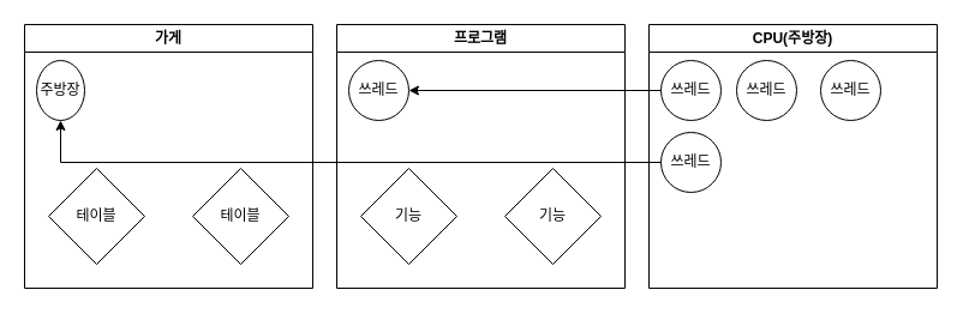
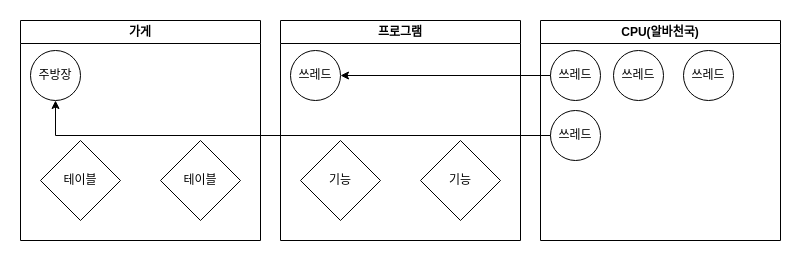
  <mxCell id="0" />
  <mxCell id="1" parent="0" />
  <mxCell id="2" value="가게" style="swimlane;whiteSpace=wrap;html=1;" vertex="1" parent="1"><mxGeometry x="20" y="20" width="240" height="220" as="geometry" /></mxCell>
- <mxCell id="3" value="주방장" style="ellipse;whiteSpace=wrap;html=1;aspect=fixed;" vertex="1" parent="2"><mxGeometry x="10" y="30" width="40" height="50" as="geometry" /></mxCell>
+ <mxCell id="3" value="주방장" style="ellipse;whiteSpace=wrap;html=1;aspect=fixed;" vertex="1" parent="2"><mxGeometry x="10" y="30" width="50" height="50" as="geometry" /></mxCell>
  <mxCell id="4" value="테이블" style="rhombus;whiteSpace=wrap;html=1;" vertex="1" parent="2"><mxGeometry x="20" y="120" width="80" height="80" as="geometry" /></mxCell>
  <mxCell id="5" value="테이블" style="rhombus;whiteSpace=wrap;html=1;" vertex="1" parent="2"><mxGeometry x="140" y="120" width="80" height="80" as="geometry" /></mxCell>
  <mxCell id="6" value="프로그램" style="swimlane;whiteSpace=wrap;html=1;" vertex="1" parent="1"><mxGeometry x="280" y="20" width="240" height="220" as="geometry" /></mxCell>
  <mxCell id="7" value="쓰레드" style="ellipse;whiteSpace=wrap;html=1;aspect=fixed;" vertex="1" parent="6"><mxGeometry x="10" y="30" width="50" height="50" as="geometry" /></mxCell>
  <mxCell id="8" value="기능" style="rhombus;whiteSpace=wrap;html=1;" vertex="1" parent="6"><mxGeometry x="20" y="120" width="80" height="80" as="geometry" /></mxCell>
  <mxCell id="9" value="기능" style="rhombus;whiteSpace=wrap;html=1;" vertex="1" parent="6"><mxGeometry x="140" y="120" width="80" height="80" as="geometry" /></mxCell>
- <mxCell id="10" value="CPU(주방장)" style="swimlane;whiteSpace=wrap;html=1;" vertex="1" parent="1"><mxGeometry x="540" y="20" width="240" height="220" as="geometry" /></mxCell>
+ <mxCell id="10" value="CPU(알바천국)" style="swimlane;whiteSpace=wrap;html=1;" vertex="1" parent="1"><mxGeometry x="540" y="20" width="240" height="220" as="geometry" /></mxCell>
  <mxCell id="11" value="쓰레드" style="ellipse;whiteSpace=wrap;html=1;aspect=fixed;" vertex="1" parent="10"><mxGeometry x="10" y="30" width="50" height="50" as="geometry" /></mxCell>
  <mxCell id="12" value="쓰레드" style="ellipse;whiteSpace=wrap;html=1;aspect=fixed;" vertex="1" parent="10"><mxGeometry x="73" y="30" width="50" height="50" as="geometry" /></mxCell>
  <mxCell id="13" value="쓰레드" style="ellipse;whiteSpace=wrap;html=1;aspect=fixed;" vertex="1" parent="10"><mxGeometry x="143" y="30" width="50" height="50" as="geometry" /></mxCell>
  <mxCell id="14" value="쓰레드" style="ellipse;whiteSpace=wrap;html=1;aspect=fixed;" vertex="1" parent="10"><mxGeometry x="10" y="90" width="50" height="50" as="geometry" /></mxCell>
  <mxCell id="15" style="edgeStyle=orthogonalEdgeStyle;rounded=0;orthogonalLoop=1;jettySize=auto;html=1;exitX=0;exitY=0.5;exitDx=0;exitDy=0;entryX=1;entryY=0.5;entryDx=0;entryDy=0;" edge="1" parent="1" source="11" target="7"><mxGeometry relative="1" as="geometry" /></mxCell>
  <mxCell id="16" style="edgeStyle=orthogonalEdgeStyle;rounded=0;orthogonalLoop=1;jettySize=auto;html=1;exitX=0;exitY=0.5;exitDx=0;exitDy=0;entryX=0.5;entryY=1;entryDx=0;entryDy=0;" edge="1" parent="1" source="14" target="3"><mxGeometry relative="1" as="geometry" /></mxCell>
